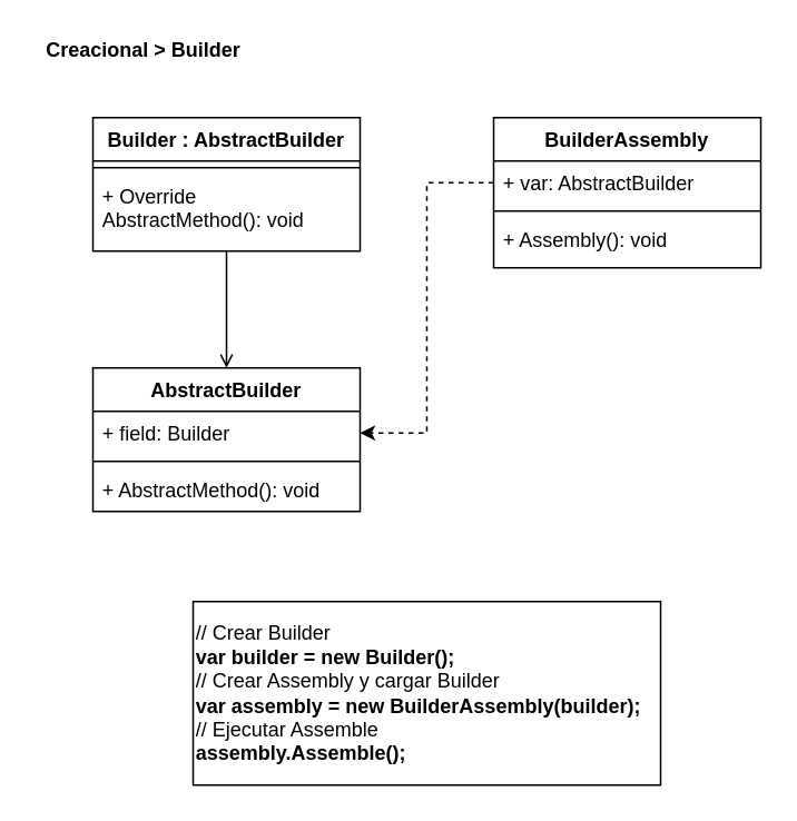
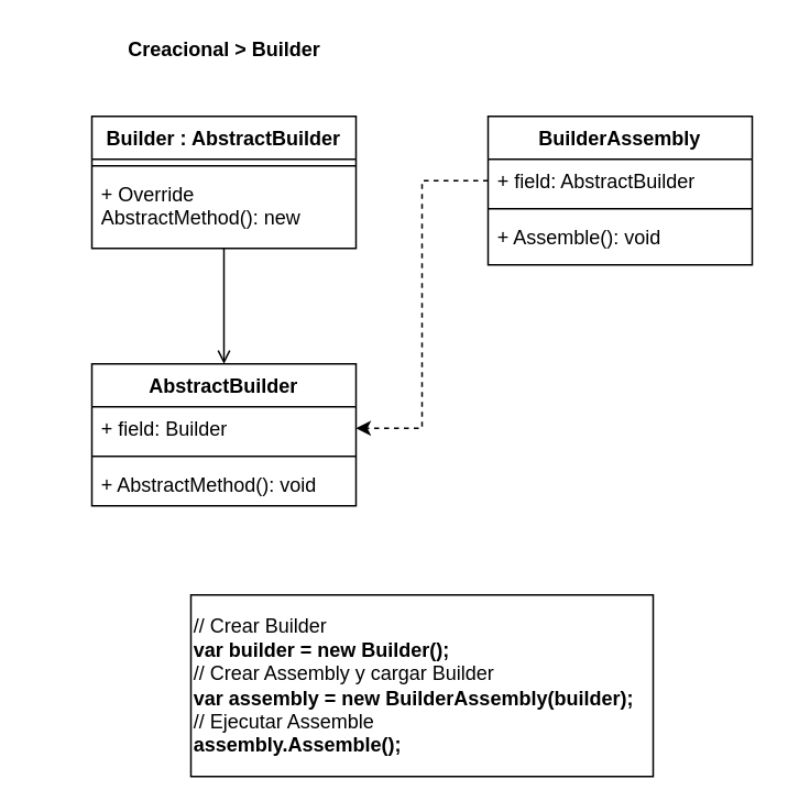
  <mxCell id="0" />
  <mxCell id="1" parent="0" />
  <mxCell id="2" value="" style="edgeStyle=orthogonalEdgeStyle;rounded=0;orthogonalLoop=1;jettySize=auto;html=1;entryX=0.5;entryY=0;entryDx=0;entryDy=0;endArrow=open;" parent="1" source="3" target="10" edge="1"><mxGeometry relative="1" as="geometry"><mxPoint x="135" y="296" as="targetPoint" /></mxGeometry></mxCell>
  <mxCell id="3" value="Builder : AbstractBuilder" style="swimlane;fontStyle=1;align=center;verticalAlign=top;childLayout=stackLayout;horizontal=1;startSize=26;horizontalStack=0;resizeParent=1;resizeParentMax=0;resizeLast=0;collapsible=1;marginBottom=0;labelBackgroundColor=#ffffff;" parent="1" vertex="1"><mxGeometry x="55" y="70" width="160" height="80" as="geometry" /></mxCell>
  <mxCell id="4" value="" style="line;strokeWidth=1;align=left;verticalAlign=middle;spacingTop=-1;spacingLeft=3;spacingRight=3;rotatable=0;labelPosition=right;points=[];portConstraint=eastwest;" parent="3" vertex="1"><mxGeometry y="26" width="160" height="8" as="geometry" /></mxCell>
- <mxCell id="5" value="+ Override AbstractMethod(): void" style="text;align=left;verticalAlign=top;spacingLeft=4;spacingRight=4;overflow=hidden;rotatable=0;points=[[0,0.5],[1,0.5]];portConstraint=eastwest;whiteSpace=wrap;" parent="3" vertex="1"><mxGeometry y="34" width="160" height="46" as="geometry" /></mxCell>
+ <mxCell id="5" value="+ Override AbstractMethod(): new" style="text;align=left;verticalAlign=top;spacingLeft=4;spacingRight=4;overflow=hidden;rotatable=0;points=[[0,0.5],[1,0.5]];portConstraint=eastwest;whiteSpace=wrap;" parent="3" vertex="1"><mxGeometry y="34" width="160" height="46" as="geometry" /></mxCell>
  <mxCell id="6" value="BuilderAssembly" style="swimlane;fontStyle=1;align=center;verticalAlign=top;childLayout=stackLayout;horizontal=1;startSize=26;horizontalStack=0;resizeParent=1;resizeParentMax=0;resizeLast=0;collapsible=1;marginBottom=0;labelBackgroundColor=#FFFFFF;" parent="1" vertex="1"><mxGeometry x="295" y="70" width="160" height="90" as="geometry" /></mxCell>
- <mxCell id="7" value="+ var: AbstractBuilder" style="text;align=left;verticalAlign=top;spacingLeft=4;spacingRight=4;overflow=hidden;rotatable=0;points=[[0,0.5],[1,0.5]];portConstraint=eastwest;labelBackgroundColor=none;" parent="6" vertex="1"><mxGeometry y="26" width="160" height="26" as="geometry" /></mxCell>
+ <mxCell id="7" value="+ field: AbstractBuilder" style="text;align=left;verticalAlign=top;spacingLeft=4;spacingRight=4;overflow=hidden;rotatable=0;points=[[0,0.5],[1,0.5]];portConstraint=eastwest;labelBackgroundColor=none;" parent="6" vertex="1"><mxGeometry y="26" width="160" height="26" as="geometry" /></mxCell>
  <mxCell id="8" value="" style="line;strokeWidth=1;align=left;verticalAlign=middle;spacingTop=-1;spacingLeft=3;spacingRight=3;rotatable=0;labelPosition=right;points=[];portConstraint=eastwest;" parent="6" vertex="1"><mxGeometry y="52" width="160" height="8" as="geometry" /></mxCell>
- <mxCell id="9" value="+ Assembly(): void" style="text;align=left;verticalAlign=top;spacingLeft=4;spacingRight=4;overflow=hidden;rotatable=0;points=[[0,0.5],[1,0.5]];portConstraint=eastwest;whiteSpace=wrap;labelBackgroundColor=none;" parent="6" vertex="1"><mxGeometry y="60" width="160" height="30" as="geometry" /></mxCell>
+ <mxCell id="9" value="+ Assemble(): void" style="text;align=left;verticalAlign=top;spacingLeft=4;spacingRight=4;overflow=hidden;rotatable=0;points=[[0,0.5],[1,0.5]];portConstraint=eastwest;whiteSpace=wrap;labelBackgroundColor=none;" parent="6" vertex="1"><mxGeometry y="60" width="160" height="30" as="geometry" /></mxCell>
  <mxCell id="10" value="AbstractBuilder" style="swimlane;fontStyle=1;align=center;verticalAlign=top;childLayout=stackLayout;horizontal=1;startSize=26;horizontalStack=0;resizeParent=1;resizeParentMax=0;resizeLast=0;collapsible=1;marginBottom=0;labelBackgroundColor=#ffffff;" parent="1" vertex="1"><mxGeometry x="55" y="220" width="160" height="86" as="geometry" /></mxCell>
  <mxCell id="11" value="+ field: Builder" style="text;align=left;verticalAlign=top;spacingLeft=4;spacingRight=4;overflow=hidden;rotatable=0;points=[[0,0.5],[1,0.5]];portConstraint=eastwest;" parent="10" vertex="1"><mxGeometry y="26" width="160" height="26" as="geometry" /></mxCell>
  <mxCell id="12" value="" style="line;strokeWidth=1;align=left;verticalAlign=middle;spacingTop=-1;spacingLeft=3;spacingRight=3;rotatable=0;labelPosition=right;points=[];portConstraint=eastwest;" parent="10" vertex="1"><mxGeometry y="52" width="160" height="8" as="geometry" /></mxCell>
  <mxCell id="13" value="+ AbstractMethod(): void" style="text;align=left;verticalAlign=top;spacingLeft=4;spacingRight=4;overflow=hidden;rotatable=0;points=[[0,0.5],[1,0.5]];portConstraint=eastwest;" parent="10" vertex="1"><mxGeometry y="60" width="160" height="26" as="geometry" /></mxCell>
  <mxCell id="14" style="edgeStyle=orthogonalEdgeStyle;rounded=0;orthogonalLoop=1;jettySize=auto;html=1;exitX=0;exitY=0.5;exitDx=0;exitDy=0;entryX=1;entryY=0.5;entryDx=0;entryDy=0;dashed=1;" parent="1" source="7" target="11" edge="1"><mxGeometry relative="1" as="geometry" /></mxCell>
  <mxCell id="15" value="&lt;span&gt;// Crear Builder&lt;br&gt;&lt;b&gt;var builder = new Builder();&lt;/b&gt;&lt;br&gt;&lt;/span&gt;// Crear Assembly y cargar Builder&lt;br&gt;&lt;span&gt;&lt;b&gt;var assembly = new BuilderAssembly(builder);&lt;/b&gt;&lt;br&gt;&lt;/span&gt;// Ejecutar Assemble&lt;br&gt;&lt;span&gt;&lt;b&gt;assembly.Assemble();&lt;/b&gt;&lt;/span&gt;" style="rounded=0;whiteSpace=wrap;html=1;align=left;labelBackgroundColor=#ffffff;" parent="1" vertex="1"><mxGeometry x="115" y="360" width="280" height="110" as="geometry" /></mxCell>
- <mxCell id="16" value="&lt;b&gt;Creacional &amp;gt; Builder&lt;/b&gt;" style="text;html=1;align=center;verticalAlign=middle;resizable=0;points=[];autosize=1;" vertex="1" parent="1"><mxGeometry x="20" width="130" height="20" as="geometry" y="20" /></mxCell>
+ <mxCell id="16" value="&lt;b&gt;Creacional &amp;gt; Builder&lt;/b&gt;" style="text;html=1;align=center;verticalAlign=middle;resizable=0;points=[];autosize=1;" vertex="1" parent="1"><mxGeometry x="70" y="20" width="130" height="20" as="geometry" /></mxCell>
